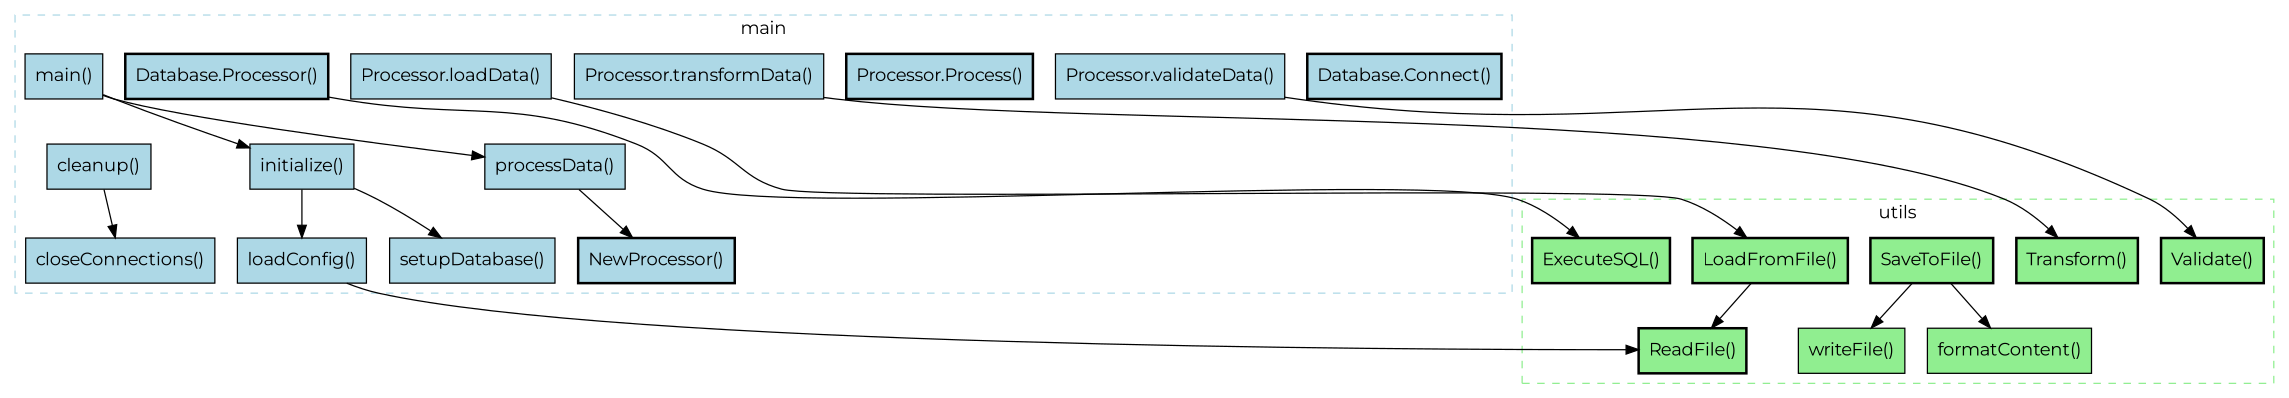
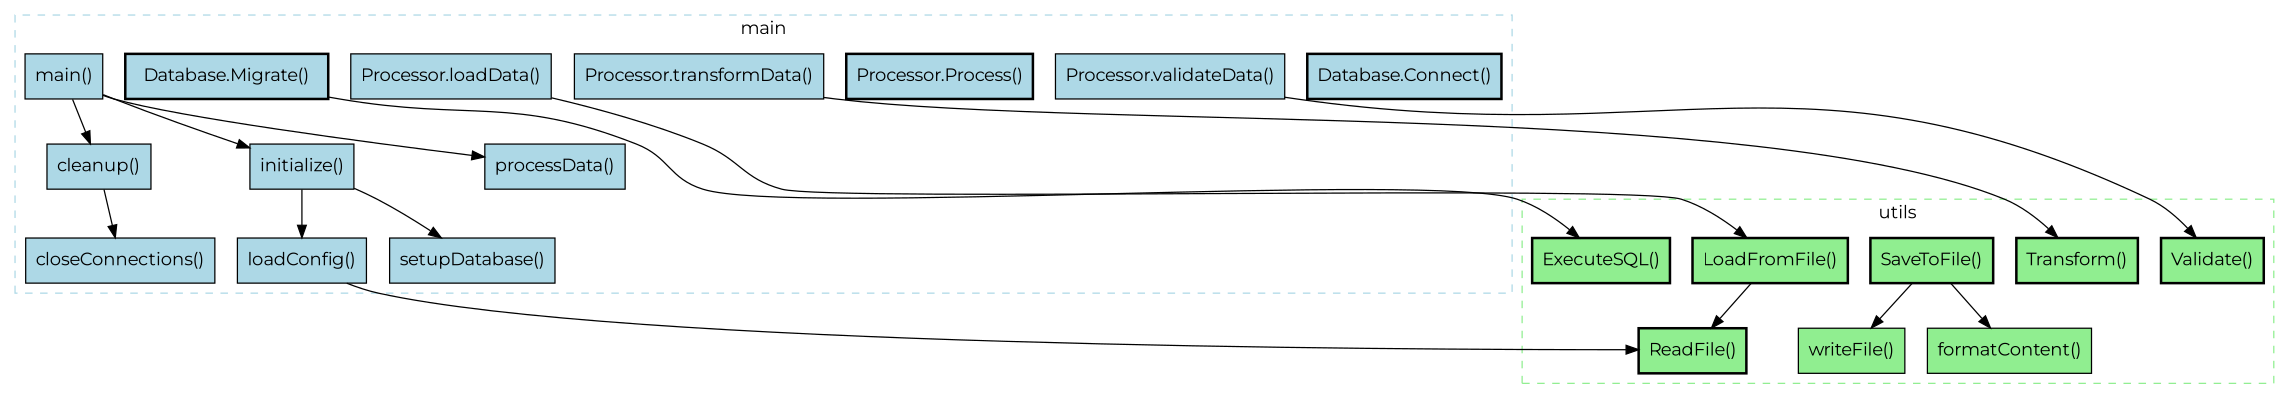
  digraph {
    fontname=Montserrat
    rankdir=TB
    node [fillcolor=lightblue fontname=Montserrat shape=box style=filled]
    edge [fontname=Montserrat fontsize=10]
    n1 [label="Database.Connect()" style="filled,bold"]
-   n2 [label="Database.Processor()" style="filled,bold"]
-   n3 [label="NewProcessor()" style="filled,bold"]
+   n2 [label="Database.Migrate()" style="filled,bold"]
    n4 [label="Processor.Process()" style="filled,bold"]
    n5 [label="Processor.loadData()"]
    n6 [label="Processor.transformData()"]
    n7 [label="Processor.validateData()"]
    n8 [label="cleanup()"]
    n9 [label="closeConnections()"]
    n10 [label="initialize()"]
    n11 [label="loadConfig()"]
    n12 [label="main()"]
    n13 [label="processData()"]
    n14 [label="setupDatabase()"]
    n15 [fillcolor=lightgreen label="ExecuteSQL()" style="filled,bold"]
    n16 [fillcolor=lightgreen label="LoadFromFile()" style="filled,bold"]
    n17 [fillcolor=lightgreen label="ReadFile()" style="filled,bold"]
    n18 [fillcolor=lightgreen label="SaveToFile()" style="filled,bold"]
    n19 [fillcolor=lightgreen label="Transform()" style="filled,bold"]
    n20 [fillcolor=lightgreen label="Validate()" style="filled,bold"]
    n21 [fillcolor=lightgreen label="formatContent()"]
    n22 [fillcolor=lightgreen label="writeFile()"]
    subgraph cluster_1 {
      color=lightblue
      label=main
      style=dashed
      n1
      n2
-     n3
      n4
      n5
      n6
      n7
      n8
      n9
      n10
      n11
      n12
      n13
      n14
    }
    subgraph cluster_2 {
      color=lightgreen
      label=utils
      style=dashed
      n15
      n16
      n17
      n18
      n19
      n20
      n21
      n22
    }
    n2 -> n15
    n5 -> n16
    n6 -> n19
    n7 -> n20
    n8 -> n9
    n10 -> n11
    n10 -> n14
    n11 -> n17
+   n12 -> n8
    n12 -> n10
    n12 -> n13
-   n13 -> n3
    n16 -> n17
    n18 -> n21
    n18 -> n22
  }
